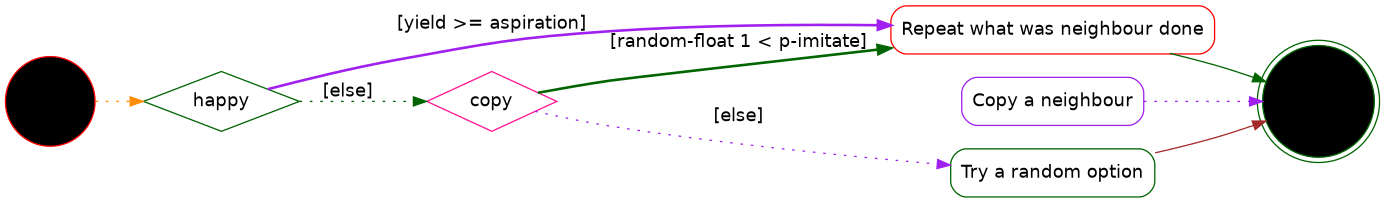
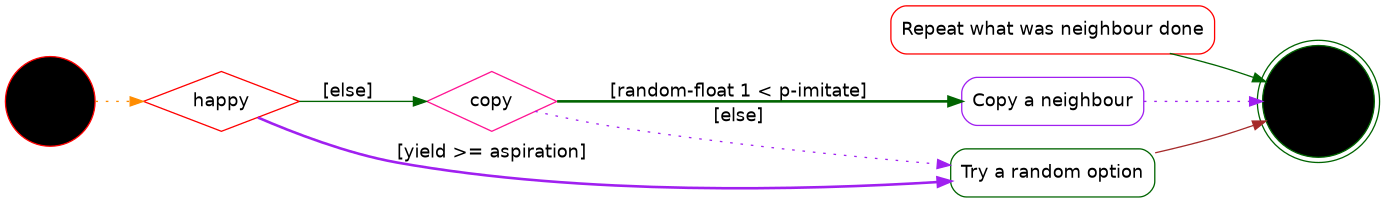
  digraph {
    rankdir=LR
    node [color=darkgreen fontname=Helvetica fontsize=14 shape=Mrecord]
    edge [color=darkgreen fontisze=12 fontname=Helvetica shape=normal style=dotted]
    start [color=red fillcolor=black height=0.25 shape=circle style=filled width=0.25]
-   happy [height=0.25 shape=diamond width=0.25]
+   happy [color=red height=0.25 shape=diamond width=0.25]
    copy [color=deeppink height=0.25 shape=diamond width=0.25]
    n4 [color=red label="Repeat what was neighbour done"]
    finish [fillcolor=black height=0.25 peripheries=2 shape=circle style=filled width=0.25]
    n6 [color=purple label="Copy a neighbour"]
    n7 [label="Try a random option"]
    start -> happy [color=darkorange]
-   happy -> copy [label="[else]"]
-   happy -> n4 [color=purple label="[yield >= aspiration]" style=bold]
-   copy -> n4 [label="[random-float 1 < p-imitate]" style=bold]
+   happy -> copy [label="[else]" style=solid]
+   happy -> n7 [color=purple label="[yield >= aspiration]" style=bold]
+   copy -> n6 [label="[random-float 1 < p-imitate]" style=bold]
    copy -> n7 [color=purple label="[else]"]
    n4 -> finish [style=solid]
    n6 -> finish [color=purple]
    n7 -> finish [color=brown style=solid]
  }
